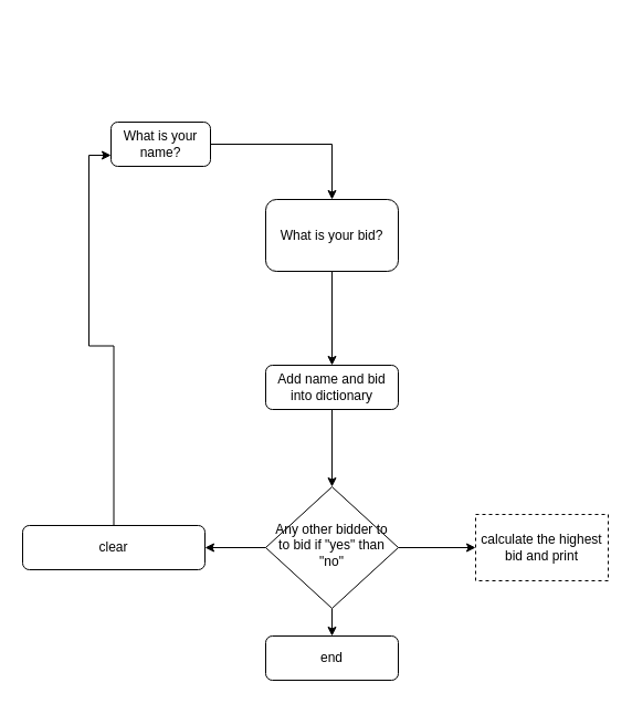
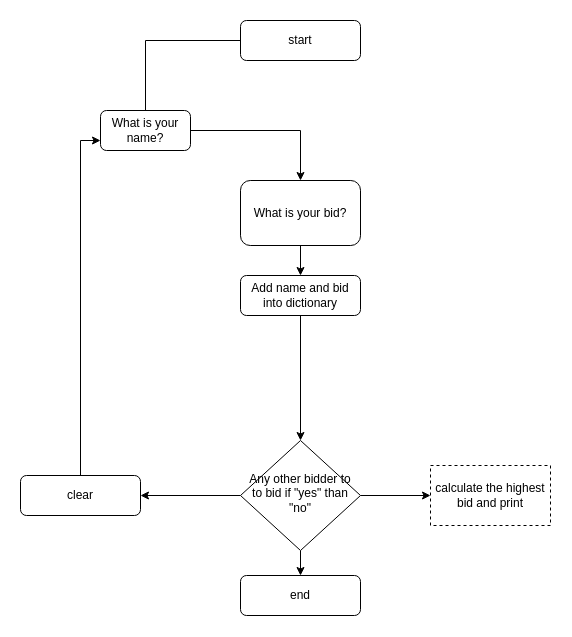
  <mxCell id="0" />
  <mxCell id="1" parent="0" />
+ <mxCell id="2" value="start" style="rounded=1;whiteSpace=wrap;html=1;fontSize=12;glass=0;strokeWidth=1;shadow=0;" parent="1" vertex="1"><mxGeometry x="240" y="20" width="120" height="40" as="geometry" /></mxCell>
  <mxCell id="3" style="edgeStyle=orthogonalEdgeStyle;rounded=0;orthogonalLoop=1;jettySize=auto;html=1;" edge="1" parent="1" source="6" target="7"><mxGeometry relative="1" as="geometry" /></mxCell>
  <mxCell id="4" style="edgeStyle=orthogonalEdgeStyle;rounded=0;orthogonalLoop=1;jettySize=auto;html=1;entryX=1;entryY=0.5;entryDx=0;entryDy=0;" edge="1" parent="1" source="6" target="14"><mxGeometry relative="1" as="geometry" /></mxCell>
  <mxCell id="5" style="edgeStyle=orthogonalEdgeStyle;rounded=0;orthogonalLoop=1;jettySize=auto;html=1;" edge="1" parent="1" source="6" target="17"><mxGeometry relative="1" as="geometry" /></mxCell>
  <mxCell id="6" value="Any other bidder to to bid if &quot;yes&quot; than &quot;no&quot;" style="rhombus;whiteSpace=wrap;html=1;shadow=0;fontFamily=Helvetica;fontSize=12;align=center;strokeWidth=1;spacing=6;spacingTop=-4;" parent="1" vertex="1"><mxGeometry x="240" y="440" width="120" height="110" as="geometry" /></mxCell>
  <mxCell id="7" value="end" style="rounded=1;whiteSpace=wrap;html=1;fontSize=12;glass=0;strokeWidth=1;shadow=0;" parent="1" vertex="1"><mxGeometry x="240" y="575" width="120" height="40" as="geometry" /></mxCell>
  <mxCell id="8" style="edgeStyle=orthogonalEdgeStyle;rounded=0;orthogonalLoop=1;jettySize=auto;html=1;entryX=0.5;entryY=0;entryDx=0;entryDy=0;" edge="1" parent="1" source="9" target="12"><mxGeometry relative="1" as="geometry" /></mxCell>
  <mxCell id="9" value="What is your name?" style="rounded=1;whiteSpace=wrap;html=1;fontSize=12;glass=0;strokeWidth=1;shadow=0;" vertex="1" parent="1"><mxGeometry x="100" y="110" width="90" height="40" as="geometry" /></mxCell>
+ <mxCell id="10" value="" style="rounded=0;html=1;jettySize=auto;orthogonalLoop=1;fontSize=11;endArrow=none;endFill=0;endSize=8;strokeWidth=1;shadow=0;labelBackgroundColor=none;edgeStyle=orthogonalEdgeStyle;" edge="1" parent="1" source="2" target="9"><mxGeometry relative="1" as="geometry"><mxPoint x="300" y="60" as="sourcePoint" /><mxPoint x="300" y="160" as="targetPoint" /></mxGeometry></mxCell>
  <mxCell id="11" style="edgeStyle=orthogonalEdgeStyle;rounded=0;orthogonalLoop=1;jettySize=auto;html=1;entryX=0.5;entryY=0;entryDx=0;entryDy=0;" edge="1" parent="1" source="12" target="16"><mxGeometry relative="1" as="geometry" /></mxCell>
  <mxCell id="12" value="What is your bid?" style="rounded=1;whiteSpace=wrap;html=1;fontSize=12;glass=0;strokeWidth=1;shadow=0;" vertex="1" parent="1"><mxGeometry x="240" y="180" width="120" height="65" as="geometry" /></mxCell>
  <mxCell id="13" style="edgeStyle=orthogonalEdgeStyle;rounded=0;orthogonalLoop=1;jettySize=auto;html=1;entryX=0;entryY=0.75;entryDx=0;entryDy=0;" edge="1" parent="1" source="14" target="9"><mxGeometry relative="1" as="geometry" /></mxCell>
- <mxCell id="14" value="clear" style="rounded=1;whiteSpace=wrap;html=1;fontSize=12;glass=0;strokeWidth=1;shadow=0;" vertex="1" parent="1"><mxGeometry x="20" y="475" width="165" height="40" as="geometry" /></mxCell>
+ <mxCell id="14" value="clear" style="rounded=1;whiteSpace=wrap;html=1;fontSize=12;glass=0;strokeWidth=1;shadow=0;" vertex="1" parent="1"><mxGeometry x="20" y="475" width="120" height="40" as="geometry" /></mxCell>
  <mxCell id="15" style="edgeStyle=orthogonalEdgeStyle;rounded=0;orthogonalLoop=1;jettySize=auto;html=1;entryX=0.5;entryY=0;entryDx=0;entryDy=0;" edge="1" parent="1" source="16" target="6"><mxGeometry relative="1" as="geometry" /></mxCell>
- <mxCell id="16" value="Add name and bid into dictionary" style="rounded=1;whiteSpace=wrap;html=1;fontSize=12;glass=0;strokeWidth=1;shadow=0;" vertex="1" parent="1"><mxGeometry x="240" y="330" width="120" height="40" as="geometry" /></mxCell>
+ <mxCell id="16" value="Add name and bid into dictionary" style="rounded=1;whiteSpace=wrap;html=1;fontSize=12;glass=0;strokeWidth=1;shadow=0;" vertex="1" parent="1"><mxGeometry x="240" y="275" width="120" height="40" as="geometry" /></mxCell>
  <mxCell id="17" value="calculate the highest bid and print" style="whiteSpace=wrap;html=1;dashed=1;" vertex="1" parent="1"><mxGeometry x="430" y="465" width="120" height="60" as="geometry" /></mxCell>
